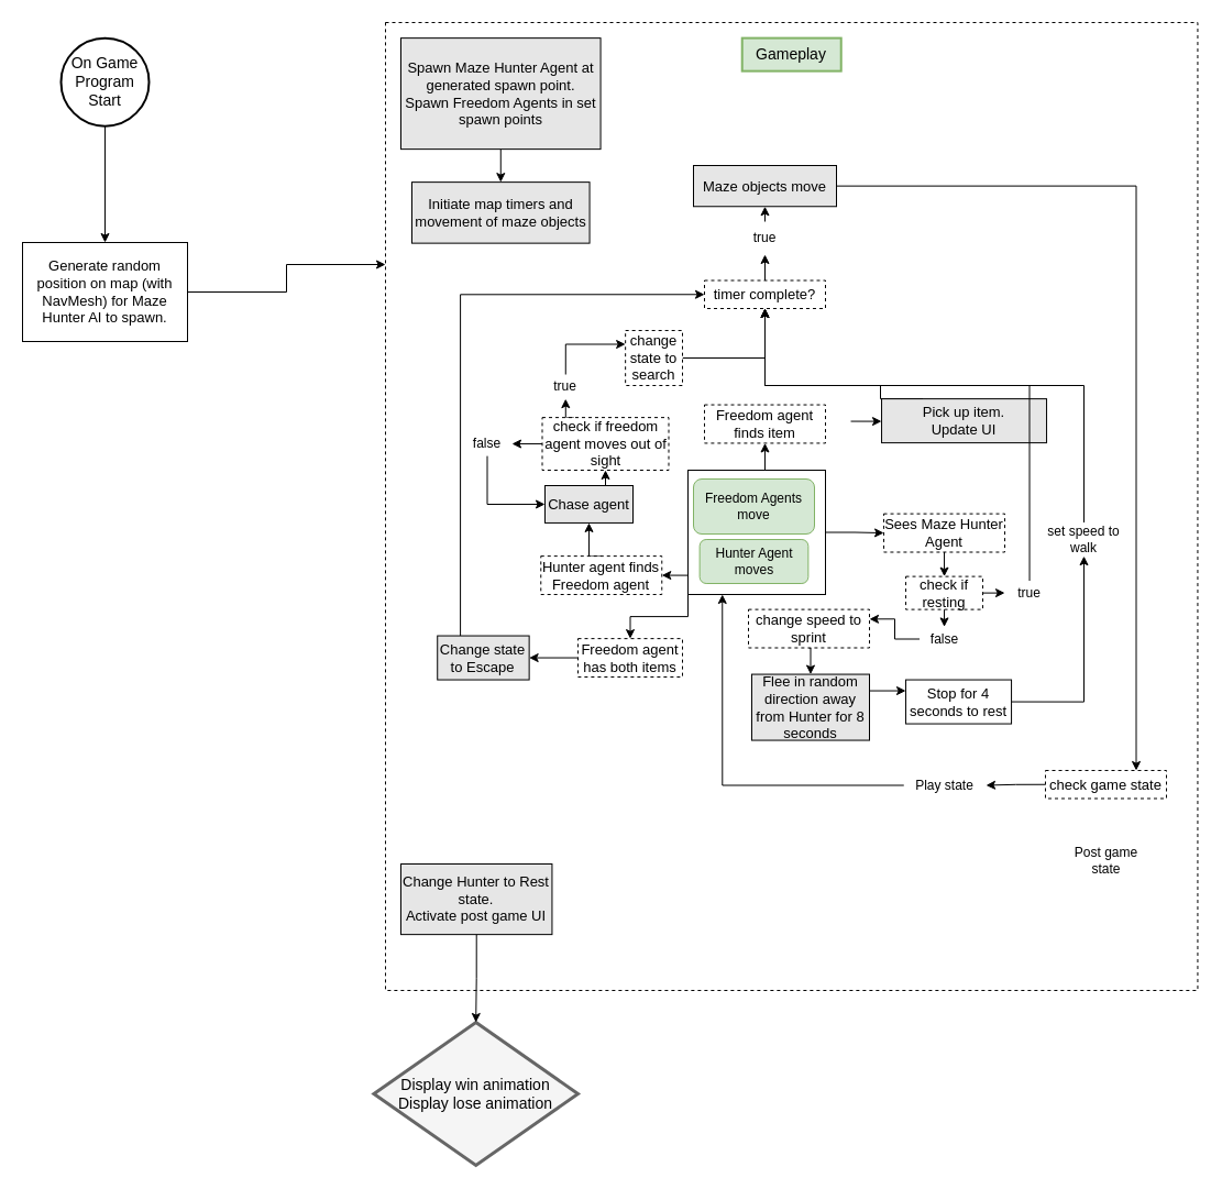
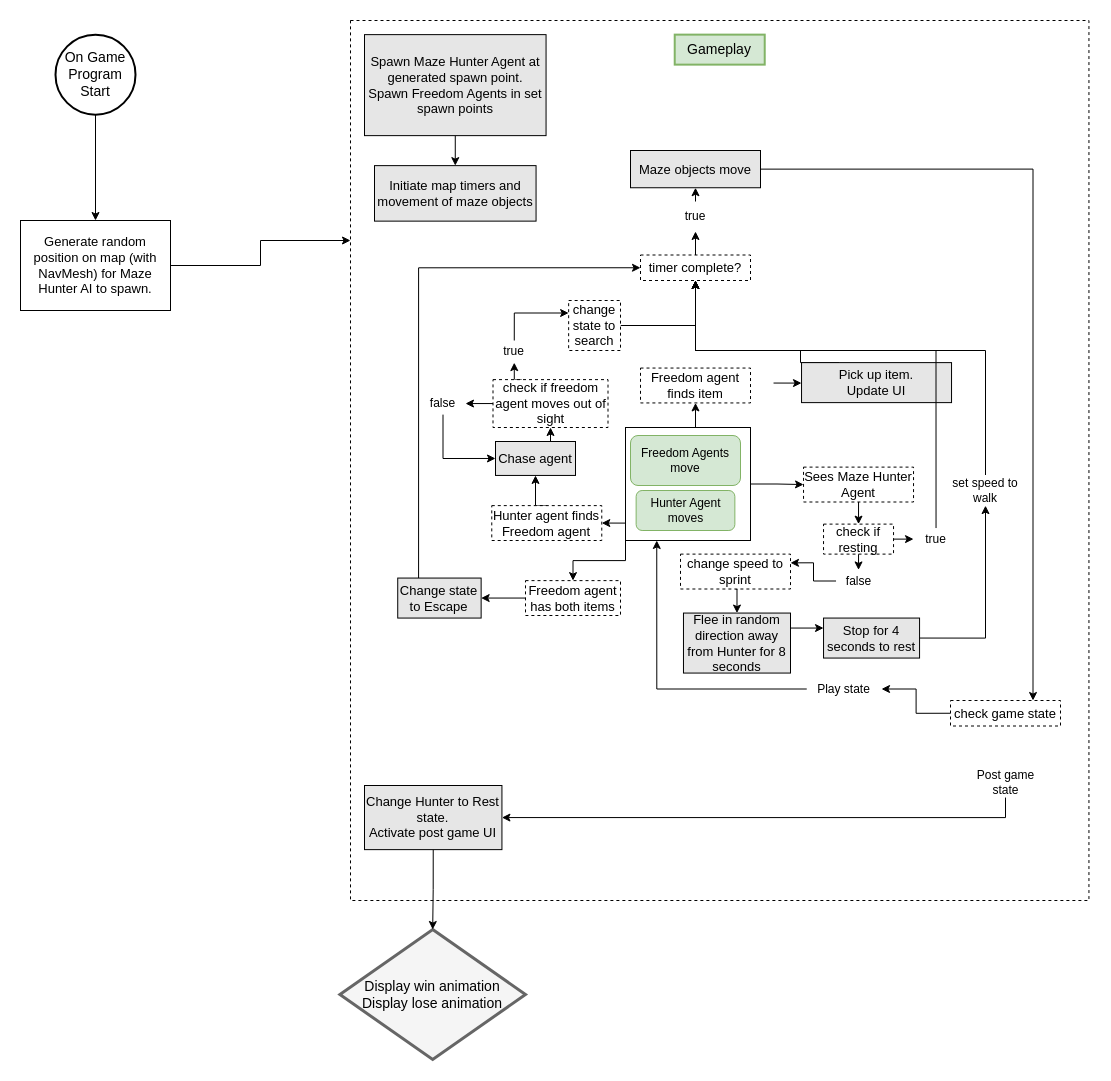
  <mxCell id="0" />
  <mxCell id="1" parent="0" />
  <mxCell id="2" value="" style="rounded=0;whiteSpace=wrap;html=1;dashed=1;fillColor=default;" parent="1" vertex="1"><mxGeometry x="350" y="20" width="738.44" height="880" as="geometry" /></mxCell>
  <mxCell id="3" value="Gameplay" style="text;html=1;strokeColor=#82b366;fillColor=#d5e8d4;align=center;verticalAlign=middle;whiteSpace=wrap;rounded=0;strokeWidth=2;fontSize=14;" parent="1" vertex="1"><mxGeometry x="674.22" y="34.13" width="90" height="30" as="geometry" /></mxCell>
  <mxCell id="4" style="edgeStyle=orthogonalEdgeStyle;rounded=0;orthogonalLoop=1;jettySize=auto;html=1;exitX=0.5;exitY=1;exitDx=0;exitDy=0;entryX=0.5;entryY=0;entryDx=0;entryDy=0;fontSize=13;strokeWidth=1;" parent="1" source="5" target="7" edge="1"><mxGeometry relative="1" as="geometry" /></mxCell>
  <mxCell id="5" value="&lt;div style=&quot;font-size: 14px;&quot;&gt;On Game Program&lt;/div&gt;&lt;div style=&quot;font-size: 14px;&quot;&gt;Start&lt;/div&gt;" style="ellipse;whiteSpace=wrap;html=1;aspect=fixed;strokeColor=#000000;fillColor=#FFFFFF;strokeWidth=2;fontSize=14;" parent="1" vertex="1"><mxGeometry x="55" y="34.13" width="80" height="80" as="geometry" /></mxCell>
  <mxCell id="6" style="edgeStyle=orthogonalEdgeStyle;rounded=0;orthogonalLoop=1;jettySize=auto;html=1;exitX=1;exitY=0.5;exitDx=0;exitDy=0;entryX=0;entryY=0.25;entryDx=0;entryDy=0;fontSize=13;strokeWidth=1;" parent="1" source="7" target="2" edge="1"><mxGeometry relative="1" as="geometry"><mxPoint x="315" y="298.13" as="targetPoint" /></mxGeometry></mxCell>
  <mxCell id="7" value="&lt;div&gt;Generate random position on map (with NavMesh) for Maze Hunter AI to spawn.&lt;/div&gt;" style="rounded=0;whiteSpace=wrap;html=1;fontSize=13;strokeColor=#000000;strokeWidth=1;fillColor=#FFFFFF;" parent="1" vertex="1"><mxGeometry x="20" y="220" width="150" height="90" as="geometry" /></mxCell>
  <mxCell id="8" style="edgeStyle=orthogonalEdgeStyle;rounded=0;orthogonalLoop=1;jettySize=auto;html=1;exitX=1;exitY=0.5;exitDx=0;exitDy=0;entryX=0;entryY=0.5;entryDx=0;entryDy=0;" edge="1" parent="1" target="23"><mxGeometry relative="1" as="geometry"><mxPoint x="773.04" y="382.56" as="sourcePoint" /></mxGeometry></mxCell>
  <mxCell id="9" value="Freedom agent finds item" style="rounded=0;whiteSpace=wrap;html=1;dashed=1;fontSize=13;strokeColor=#000000;strokeWidth=1;fillColor=default;" parent="1" vertex="1"><mxGeometry x="640" y="367.56" width="110" height="34.88" as="geometry" /></mxCell>
  <mxCell id="10" value="&lt;div&gt;Display win animation&lt;/div&gt;&lt;div&gt;Display lose animation&lt;br&gt;&lt;/div&gt;" style="rhombus;whiteSpace=wrap;html=1;fontSize=14;strokeWidth=3;fillColor=#f5f5f5;fontColor=#000000;strokeColor=#666666;" parent="1" vertex="1"><mxGeometry x="339.4" y="929" width="185.6" height="130" as="geometry" /></mxCell>
  <mxCell id="11" style="edgeStyle=orthogonalEdgeStyle;rounded=0;orthogonalLoop=1;jettySize=auto;html=1;exitX=0.5;exitY=1;exitDx=0;exitDy=0;entryX=0.5;entryY=0;entryDx=0;entryDy=0;" edge="1" parent="1" source="12" target="15"><mxGeometry relative="1" as="geometry" /></mxCell>
  <mxCell id="12" value="&lt;div&gt;Spawn Maze Hunter Agent at generated spawn point.&lt;/div&gt;&lt;div&gt;Spawn Freedom Agents in set spawn points&lt;br&gt;&lt;/div&gt;" style="rounded=0;whiteSpace=wrap;html=1;fontSize=13;strokeColor=#000000;strokeWidth=1;fillColor=#E6E6E6;" parent="1" vertex="1"><mxGeometry x="364" y="34.13" width="181.56" height="101" as="geometry" /></mxCell>
  <mxCell id="13" style="edgeStyle=orthogonalEdgeStyle;rounded=0;orthogonalLoop=1;jettySize=auto;html=1;exitX=0.5;exitY=1;exitDx=0;exitDy=0;entryX=0.5;entryY=0;entryDx=0;entryDy=0;" edge="1" parent="1" source="14" target="10"><mxGeometry relative="1" as="geometry" /></mxCell>
  <mxCell id="14" value="&lt;div&gt;Change Hunter to Rest state.&lt;/div&gt;&lt;div&gt;Activate post game UI&lt;br&gt;&lt;/div&gt;" style="rounded=0;whiteSpace=wrap;html=1;fontSize=13;strokeColor=#000000;strokeWidth=1;fillColor=#E6E6E6;" parent="1" vertex="1"><mxGeometry x="364" y="785" width="137.44" height="64.13" as="geometry" /></mxCell>
  <mxCell id="15" value="Initiate map timers and movement of maze objects" style="rounded=0;whiteSpace=wrap;html=1;fontSize=13;strokeColor=#000000;strokeWidth=1;fillColor=#E6E6E6;" vertex="1" parent="1"><mxGeometry x="374" y="165.13" width="161.56" height="55.5" as="geometry" /></mxCell>
  <mxCell id="16" style="edgeStyle=orthogonalEdgeStyle;rounded=0;orthogonalLoop=1;jettySize=auto;html=1;exitX=0.5;exitY=0;exitDx=0;exitDy=0;entryX=0.5;entryY=1;entryDx=0;entryDy=0;" edge="1" parent="1" source="20" target="9"><mxGeometry relative="1" as="geometry" /></mxCell>
  <mxCell id="17" style="edgeStyle=orthogonalEdgeStyle;rounded=0;orthogonalLoop=1;jettySize=auto;html=1;exitX=0;exitY=0.75;exitDx=0;exitDy=0;entryX=1;entryY=0.5;entryDx=0;entryDy=0;" edge="1" parent="1" source="20" target="36"><mxGeometry relative="1" as="geometry"><Array as="points"><mxPoint x="625" y="523" /></Array></mxGeometry></mxCell>
  <mxCell id="18" style="edgeStyle=orthogonalEdgeStyle;rounded=0;orthogonalLoop=1;jettySize=auto;html=1;exitX=0;exitY=1;exitDx=0;exitDy=0;entryX=0.5;entryY=0;entryDx=0;entryDy=0;" edge="1" parent="1" source="20" target="62"><mxGeometry relative="1" as="geometry" /></mxCell>
  <mxCell id="19" style="edgeStyle=orthogonalEdgeStyle;rounded=0;orthogonalLoop=1;jettySize=auto;html=1;exitX=1;exitY=0.5;exitDx=0;exitDy=0;entryX=0;entryY=0.5;entryDx=0;entryDy=0;" edge="1" parent="1" source="20" target="27"><mxGeometry relative="1" as="geometry" /></mxCell>
  <mxCell id="20" value="" style="rounded=0;whiteSpace=wrap;html=1;" vertex="1" parent="1"><mxGeometry x="625" y="427" width="125" height="113" as="geometry" /></mxCell>
  <mxCell id="21" value="Freedom Agents move" style="rounded=1;whiteSpace=wrap;html=1;fillColor=#d5e8d4;strokeColor=#82b366;" vertex="1" parent="1"><mxGeometry x="630" y="435" width="110" height="50" as="geometry" /></mxCell>
  <mxCell id="22" style="edgeStyle=orthogonalEdgeStyle;rounded=0;orthogonalLoop=1;jettySize=auto;html=1;exitX=0.25;exitY=0;exitDx=0;exitDy=0;entryX=0.5;entryY=1;entryDx=0;entryDy=0;" edge="1" parent="1" source="23" target="31"><mxGeometry relative="1" as="geometry"><Array as="points"><mxPoint x="800" y="350" /><mxPoint x="695" y="350" /></Array></mxGeometry></mxCell>
  <mxCell id="23" value="&lt;div&gt;Pick up item.&lt;/div&gt;&lt;div&gt;Update UI&lt;br&gt;&lt;/div&gt;" style="rounded=0;whiteSpace=wrap;html=1;fontSize=13;strokeColor=#000000;strokeWidth=1;fillColor=#E6E6E6;" vertex="1" parent="1"><mxGeometry x="801.04" y="362.12" width="150" height="40" as="geometry" /></mxCell>
  <mxCell id="24" style="edgeStyle=orthogonalEdgeStyle;rounded=0;orthogonalLoop=1;jettySize=auto;html=1;exitX=1;exitY=0.5;exitDx=0;exitDy=0;entryX=0.75;entryY=0;entryDx=0;entryDy=0;" edge="1" parent="1" source="25" target="66"><mxGeometry relative="1" as="geometry" /></mxCell>
  <mxCell id="25" value="Maze objects move" style="rounded=0;whiteSpace=wrap;html=1;fontSize=13;strokeColor=#000000;strokeWidth=1;fillColor=#E6E6E6;" vertex="1" parent="1"><mxGeometry x="630" y="150" width="130" height="37.25" as="geometry" /></mxCell>
  <mxCell id="26" style="edgeStyle=orthogonalEdgeStyle;rounded=0;orthogonalLoop=1;jettySize=auto;html=1;exitX=0.5;exitY=1;exitDx=0;exitDy=0;entryX=0.5;entryY=0;entryDx=0;entryDy=0;" edge="1" parent="1" source="27" target="45"><mxGeometry relative="1" as="geometry" /></mxCell>
  <mxCell id="27" value="Sees Maze Hunter Agent" style="rounded=0;whiteSpace=wrap;html=1;dashed=1;fontSize=13;strokeColor=#000000;strokeWidth=1;fillColor=default;" vertex="1" parent="1"><mxGeometry x="803.04" y="466.62" width="110" height="34.88" as="geometry" /></mxCell>
  <mxCell id="28" style="edgeStyle=orthogonalEdgeStyle;rounded=0;orthogonalLoop=1;jettySize=auto;html=1;exitX=1;exitY=0.25;exitDx=0;exitDy=0;entryX=0;entryY=0.25;entryDx=0;entryDy=0;" edge="1" parent="1" source="29" target="40"><mxGeometry relative="1" as="geometry" /></mxCell>
  <mxCell id="29" value="Flee in random direction away from Hunter for 8 seconds" style="rounded=0;whiteSpace=wrap;html=1;fontSize=13;strokeColor=#000000;strokeWidth=1;fillColor=#E6E6E6;" vertex="1" parent="1"><mxGeometry x="682.97" y="612.56" width="107.03" height="60" as="geometry" /></mxCell>
  <mxCell id="30" style="edgeStyle=orthogonalEdgeStyle;rounded=0;orthogonalLoop=1;jettySize=auto;html=1;exitX=0.5;exitY=0;exitDx=0;exitDy=0;entryX=0.5;entryY=1;entryDx=0;entryDy=0;" edge="1" parent="1" source="31" target="33"><mxGeometry relative="1" as="geometry" /></mxCell>
  <mxCell id="31" value="timer complete?" style="rounded=0;whiteSpace=wrap;html=1;dashed=1;fontSize=13;strokeColor=#000000;strokeWidth=1;fillColor=default;" vertex="1" parent="1"><mxGeometry x="640" y="254.5" width="110" height="25.5" as="geometry" /></mxCell>
  <mxCell id="32" style="edgeStyle=orthogonalEdgeStyle;rounded=0;orthogonalLoop=1;jettySize=auto;html=1;exitX=0.5;exitY=0;exitDx=0;exitDy=0;entryX=0.5;entryY=1;entryDx=0;entryDy=0;" edge="1" parent="1" source="33" target="25"><mxGeometry relative="1" as="geometry" /></mxCell>
  <mxCell id="33" value="true" style="text;html=1;strokeColor=none;fillColor=none;align=center;verticalAlign=middle;whiteSpace=wrap;rounded=0;" vertex="1" parent="1"><mxGeometry x="665" y="201" width="60" height="30" as="geometry" /></mxCell>
  <mxCell id="34" value="Hunter Agent moves" style="rounded=1;whiteSpace=wrap;html=1;fillColor=#d5e8d4;strokeColor=#82b366;" vertex="1" parent="1"><mxGeometry x="635.64" y="490" width="98.72" height="40" as="geometry" /></mxCell>
  <mxCell id="35" style="edgeStyle=orthogonalEdgeStyle;rounded=0;orthogonalLoop=1;jettySize=auto;html=1;exitX=0.5;exitY=0;exitDx=0;exitDy=0;entryX=0.5;entryY=1;entryDx=0;entryDy=0;" edge="1" parent="1" source="36" target="38"><mxGeometry relative="1" as="geometry" /></mxCell>
  <mxCell id="36" value="Hunter agent finds Freedom agent" style="rounded=0;whiteSpace=wrap;html=1;dashed=1;fontSize=13;strokeColor=#000000;strokeWidth=1;fillColor=default;" vertex="1" parent="1"><mxGeometry x="491.28" y="505.12" width="110" height="34.88" as="geometry" /></mxCell>
  <mxCell id="37" style="edgeStyle=orthogonalEdgeStyle;rounded=0;orthogonalLoop=1;jettySize=auto;html=1;exitX=0.5;exitY=0;exitDx=0;exitDy=0;entryX=0.5;entryY=1;entryDx=0;entryDy=0;" edge="1" parent="1" source="38" target="54"><mxGeometry relative="1" as="geometry" /></mxCell>
  <mxCell id="38" value="Chase agent" style="rounded=0;whiteSpace=wrap;html=1;fontSize=13;strokeColor=#000000;strokeWidth=1;fillColor=#E6E6E6;" vertex="1" parent="1"><mxGeometry x="495" y="441" width="80" height="33.94" as="geometry" /></mxCell>
  <mxCell id="39" style="edgeStyle=orthogonalEdgeStyle;rounded=0;orthogonalLoop=1;jettySize=auto;html=1;exitX=1;exitY=0.5;exitDx=0;exitDy=0;entryX=0.5;entryY=1;entryDx=0;entryDy=0;" edge="1" parent="1" source="40" target="51"><mxGeometry relative="1" as="geometry" /></mxCell>
- <mxCell id="40" value="Stop for 4 seconds to rest" style="rounded=0;whiteSpace=wrap;html=1;fontSize=13;strokeColor=#000000;strokeWidth=1;fillColor=#ffffff;" vertex="1" parent="1"><mxGeometry x="823.04" y="617.56" width="96.02" height="40" as="geometry" /></mxCell>
+ <mxCell id="40" value="Stop for 4 seconds to rest" style="rounded=0;whiteSpace=wrap;html=1;fontSize=13;strokeColor=#000000;strokeWidth=1;fillColor=#E6E6E6;" vertex="1" parent="1"><mxGeometry x="823.04" y="617.56" width="96.02" height="40" as="geometry" /></mxCell>
  <mxCell id="41" style="edgeStyle=orthogonalEdgeStyle;rounded=0;orthogonalLoop=1;jettySize=auto;html=1;exitX=0.5;exitY=1;exitDx=0;exitDy=0;entryX=0.5;entryY=0;entryDx=0;entryDy=0;" edge="1" parent="1" source="42" target="29"><mxGeometry relative="1" as="geometry" /></mxCell>
  <mxCell id="42" value="change speed to sprint" style="rounded=0;whiteSpace=wrap;html=1;dashed=1;fontSize=13;strokeColor=#000000;strokeWidth=1;fillColor=default;" vertex="1" parent="1"><mxGeometry x="680" y="553.62" width="110" height="34.88" as="geometry" /></mxCell>
  <mxCell id="43" style="edgeStyle=orthogonalEdgeStyle;rounded=0;orthogonalLoop=1;jettySize=auto;html=1;exitX=0.5;exitY=1;exitDx=0;exitDy=0;entryX=0.5;entryY=0;entryDx=0;entryDy=0;" edge="1" parent="1" source="45" target="47"><mxGeometry relative="1" as="geometry" /></mxCell>
  <mxCell id="44" style="edgeStyle=orthogonalEdgeStyle;rounded=0;orthogonalLoop=1;jettySize=auto;html=1;exitX=1;exitY=0.5;exitDx=0;exitDy=0;entryX=0;entryY=0.5;entryDx=0;entryDy=0;" edge="1" parent="1" source="45" target="49"><mxGeometry relative="1" as="geometry" /></mxCell>
  <mxCell id="45" value="check if resting" style="rounded=0;whiteSpace=wrap;html=1;dashed=1;fontSize=13;strokeColor=#000000;strokeWidth=1;fillColor=default;" vertex="1" parent="1"><mxGeometry x="823.04" y="523.62" width="70" height="30" as="geometry" /></mxCell>
  <mxCell id="46" style="edgeStyle=orthogonalEdgeStyle;rounded=0;orthogonalLoop=1;jettySize=auto;html=1;exitX=0;exitY=0.5;exitDx=0;exitDy=0;entryX=1;entryY=0.25;entryDx=0;entryDy=0;" edge="1" parent="1" source="47" target="42"><mxGeometry relative="1" as="geometry"><Array as="points"><mxPoint x="813.04" y="580.56" /><mxPoint x="813.04" y="562.56" /></Array></mxGeometry></mxCell>
  <mxCell id="47" value="false" style="text;html=1;strokeColor=none;fillColor=none;align=center;verticalAlign=middle;whiteSpace=wrap;rounded=0;" vertex="1" parent="1"><mxGeometry x="835.54" y="569.44" width="45" height="22.12" as="geometry" /></mxCell>
  <mxCell id="48" style="edgeStyle=orthogonalEdgeStyle;rounded=0;orthogonalLoop=1;jettySize=auto;html=1;exitX=0.5;exitY=0;exitDx=0;exitDy=0;entryX=0.5;entryY=1;entryDx=0;entryDy=0;" edge="1" parent="1" source="49" target="31"><mxGeometry relative="1" as="geometry"><Array as="points"><mxPoint x="936" y="350" /><mxPoint x="695" y="350" /></Array></mxGeometry></mxCell>
  <mxCell id="49" value="true" style="text;html=1;strokeColor=none;fillColor=none;align=center;verticalAlign=middle;whiteSpace=wrap;rounded=0;" vertex="1" parent="1"><mxGeometry x="913.04" y="527.56" width="45" height="22.12" as="geometry" /></mxCell>
  <mxCell id="50" style="edgeStyle=orthogonalEdgeStyle;rounded=0;orthogonalLoop=1;jettySize=auto;html=1;exitX=0.5;exitY=0;exitDx=0;exitDy=0;entryX=0.5;entryY=1;entryDx=0;entryDy=0;" edge="1" parent="1" source="51" target="31"><mxGeometry relative="1" as="geometry"><Array as="points"><mxPoint x="985" y="350" /><mxPoint x="695" y="350" /></Array></mxGeometry></mxCell>
  <mxCell id="51" value="set speed to walk" style="text;html=1;strokeColor=none;fillColor=none;align=center;verticalAlign=middle;whiteSpace=wrap;rounded=0;" vertex="1" parent="1"><mxGeometry x="950" y="474.51" width="70" height="30.61" as="geometry" /></mxCell>
  <mxCell id="52" style="edgeStyle=orthogonalEdgeStyle;rounded=0;orthogonalLoop=1;jettySize=auto;html=1;exitX=0;exitY=0.5;exitDx=0;exitDy=0;entryX=1;entryY=0.5;entryDx=0;entryDy=0;" edge="1" parent="1" source="54" target="56"><mxGeometry relative="1" as="geometry" /></mxCell>
  <mxCell id="53" style="edgeStyle=orthogonalEdgeStyle;rounded=0;orthogonalLoop=1;jettySize=auto;html=1;exitX=0.25;exitY=0;exitDx=0;exitDy=0;entryX=0.5;entryY=1;entryDx=0;entryDy=0;" edge="1" parent="1" source="54" target="58"><mxGeometry relative="1" as="geometry" /></mxCell>
  <mxCell id="54" value="check if freedom agent moves out of sight" style="rounded=0;whiteSpace=wrap;html=1;dashed=1;fontSize=13;strokeColor=#000000;strokeWidth=1;fillColor=default;" vertex="1" parent="1"><mxGeometry x="492.5" y="379.12" width="115" height="47.88" as="geometry" /></mxCell>
  <mxCell id="55" style="edgeStyle=orthogonalEdgeStyle;rounded=0;orthogonalLoop=1;jettySize=auto;html=1;exitX=0.5;exitY=1;exitDx=0;exitDy=0;entryX=0;entryY=0.5;entryDx=0;entryDy=0;" edge="1" parent="1" source="56" target="38"><mxGeometry relative="1" as="geometry" /></mxCell>
  <mxCell id="56" value="false" style="text;html=1;strokeColor=none;fillColor=none;align=center;verticalAlign=middle;whiteSpace=wrap;rounded=0;" vertex="1" parent="1"><mxGeometry x="420" y="392" width="45" height="22.12" as="geometry" /></mxCell>
  <mxCell id="57" style="edgeStyle=orthogonalEdgeStyle;rounded=0;orthogonalLoop=1;jettySize=auto;html=1;exitX=0.5;exitY=0;exitDx=0;exitDy=0;entryX=0;entryY=0.25;entryDx=0;entryDy=0;" edge="1" parent="1" source="58" target="60"><mxGeometry relative="1" as="geometry" /></mxCell>
  <mxCell id="58" value="true" style="text;html=1;strokeColor=none;fillColor=none;align=center;verticalAlign=middle;whiteSpace=wrap;rounded=0;" vertex="1" parent="1"><mxGeometry x="491.28" y="340" width="45" height="22.12" as="geometry" /></mxCell>
  <mxCell id="59" style="edgeStyle=orthogonalEdgeStyle;rounded=0;orthogonalLoop=1;jettySize=auto;html=1;exitX=1;exitY=0.5;exitDx=0;exitDy=0;entryX=0.5;entryY=1;entryDx=0;entryDy=0;" edge="1" parent="1" source="60" target="31"><mxGeometry relative="1" as="geometry" /></mxCell>
  <mxCell id="60" value="change state to search" style="rounded=0;whiteSpace=wrap;html=1;dashed=1;fontSize=13;strokeColor=#000000;strokeWidth=1;fillColor=default;" vertex="1" parent="1"><mxGeometry x="568.15" y="300" width="51.85" height="50" as="geometry" /></mxCell>
  <mxCell id="61" style="edgeStyle=orthogonalEdgeStyle;rounded=0;orthogonalLoop=1;jettySize=auto;html=1;exitX=0;exitY=0.5;exitDx=0;exitDy=0;entryX=1;entryY=0.5;entryDx=0;entryDy=0;" edge="1" parent="1" source="62" target="64"><mxGeometry relative="1" as="geometry" /></mxCell>
  <mxCell id="62" value="Freedom agent has both items" style="rounded=0;whiteSpace=wrap;html=1;dashed=1;fontSize=13;strokeColor=#000000;strokeWidth=1;fillColor=default;" vertex="1" parent="1"><mxGeometry x="525" y="580.12" width="95" height="34.88" as="geometry" /></mxCell>
  <mxCell id="63" style="edgeStyle=orthogonalEdgeStyle;rounded=0;orthogonalLoop=1;jettySize=auto;html=1;exitX=0.25;exitY=0;exitDx=0;exitDy=0;entryX=0;entryY=0.5;entryDx=0;entryDy=0;" edge="1" parent="1" source="64" target="31"><mxGeometry relative="1" as="geometry" /></mxCell>
  <mxCell id="64" value="Change state to Escape" style="rounded=0;whiteSpace=wrap;html=1;fontSize=13;strokeColor=#000000;strokeWidth=1;fillColor=#E6E6E6;" vertex="1" parent="1"><mxGeometry x="397.23" y="577.56" width="83.41" height="40" as="geometry" /></mxCell>
  <mxCell id="65" style="edgeStyle=orthogonalEdgeStyle;rounded=0;orthogonalLoop=1;jettySize=auto;html=1;exitX=0;exitY=0.5;exitDx=0;exitDy=0;entryX=1;entryY=0.5;entryDx=0;entryDy=0;" edge="1" parent="1" source="66" target="70"><mxGeometry relative="1" as="geometry" /></mxCell>
  <mxCell id="66" value="check game state" style="rounded=0;whiteSpace=wrap;html=1;dashed=1;fontSize=13;strokeColor=#000000;strokeWidth=1;fillColor=default;" vertex="1" parent="1"><mxGeometry x="950" y="700" width="110" height="25.5" as="geometry" /></mxCell>
+ <mxCell id="67" style="edgeStyle=orthogonalEdgeStyle;rounded=0;orthogonalLoop=1;jettySize=auto;html=1;exitX=0.5;exitY=1;exitDx=0;exitDy=0;entryX=1;entryY=0.5;entryDx=0;entryDy=0;" edge="1" parent="1" source="68" target="14"><mxGeometry relative="1" as="geometry"><Array as="points"><mxPoint x="1005" y="817" /><mxPoint x="501" y="817" /></Array></mxGeometry></mxCell>
  <mxCell id="68" value="Post game state" style="text;html=1;strokeColor=none;fillColor=none;align=center;verticalAlign=middle;whiteSpace=wrap;rounded=0;" vertex="1" parent="1"><mxGeometry x="964.61" y="767.07" width="80.78" height="30" as="geometry" /></mxCell>
  <mxCell id="69" style="edgeStyle=orthogonalEdgeStyle;rounded=0;orthogonalLoop=1;jettySize=auto;html=1;exitX=0;exitY=0.5;exitDx=0;exitDy=0;entryX=0.25;entryY=1;entryDx=0;entryDy=0;" edge="1" parent="1" source="70" target="20"><mxGeometry relative="1" as="geometry" /></mxCell>
- <mxCell id="70" value="Play state" style="text;html=1;strokeColor=none;fillColor=none;align=center;verticalAlign=middle;whiteSpace=wrap;rounded=0;" vertex="1" parent="1"><mxGeometry x="821.26" y="698.5" width="74.76" height="30" as="geometry" /></mxCell>
+ <mxCell id="70" value="Play state" style="text;html=1;strokeColor=none;fillColor=none;align=center;verticalAlign=middle;whiteSpace=wrap;rounded=0;" vertex="1" parent="1"><mxGeometry x="806.26" y="673.5" width="74.76" height="30" as="geometry" /></mxCell>
